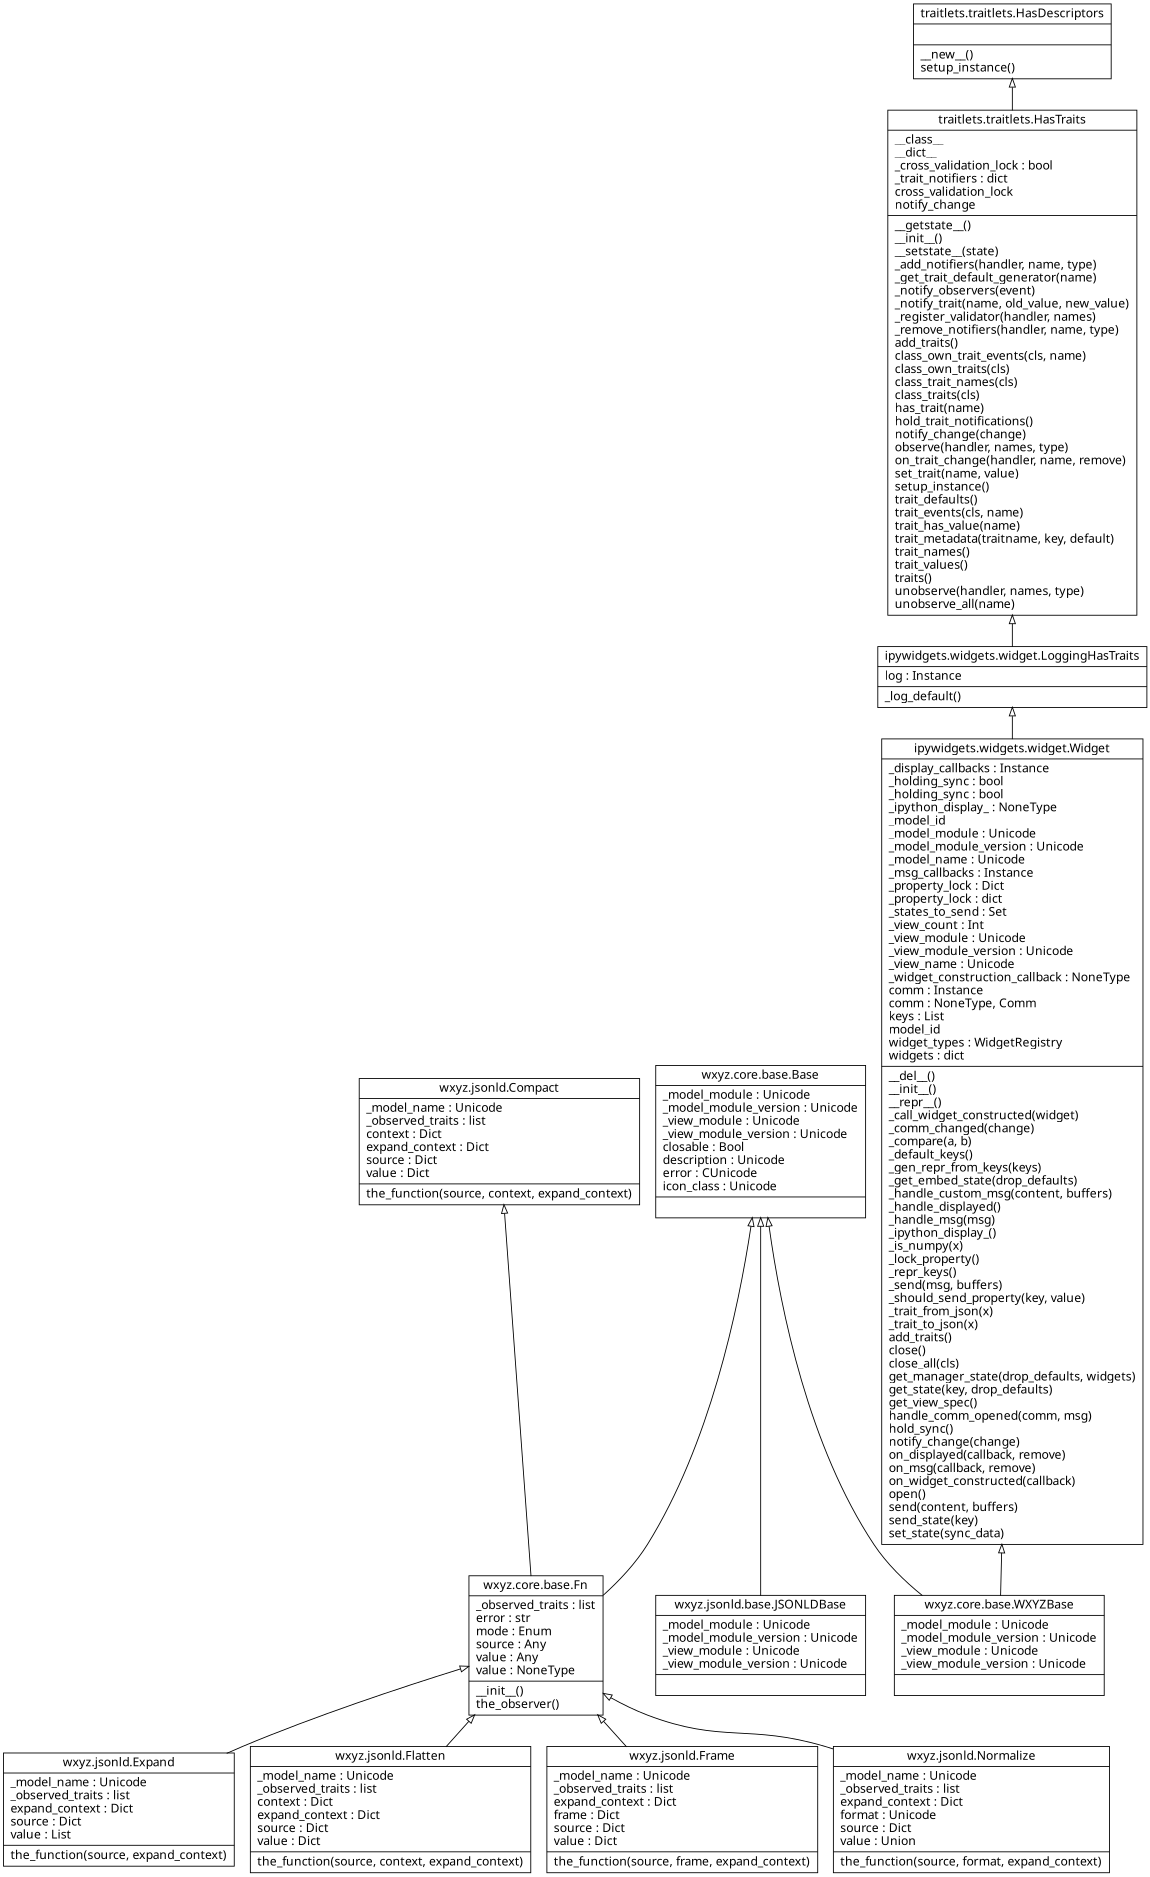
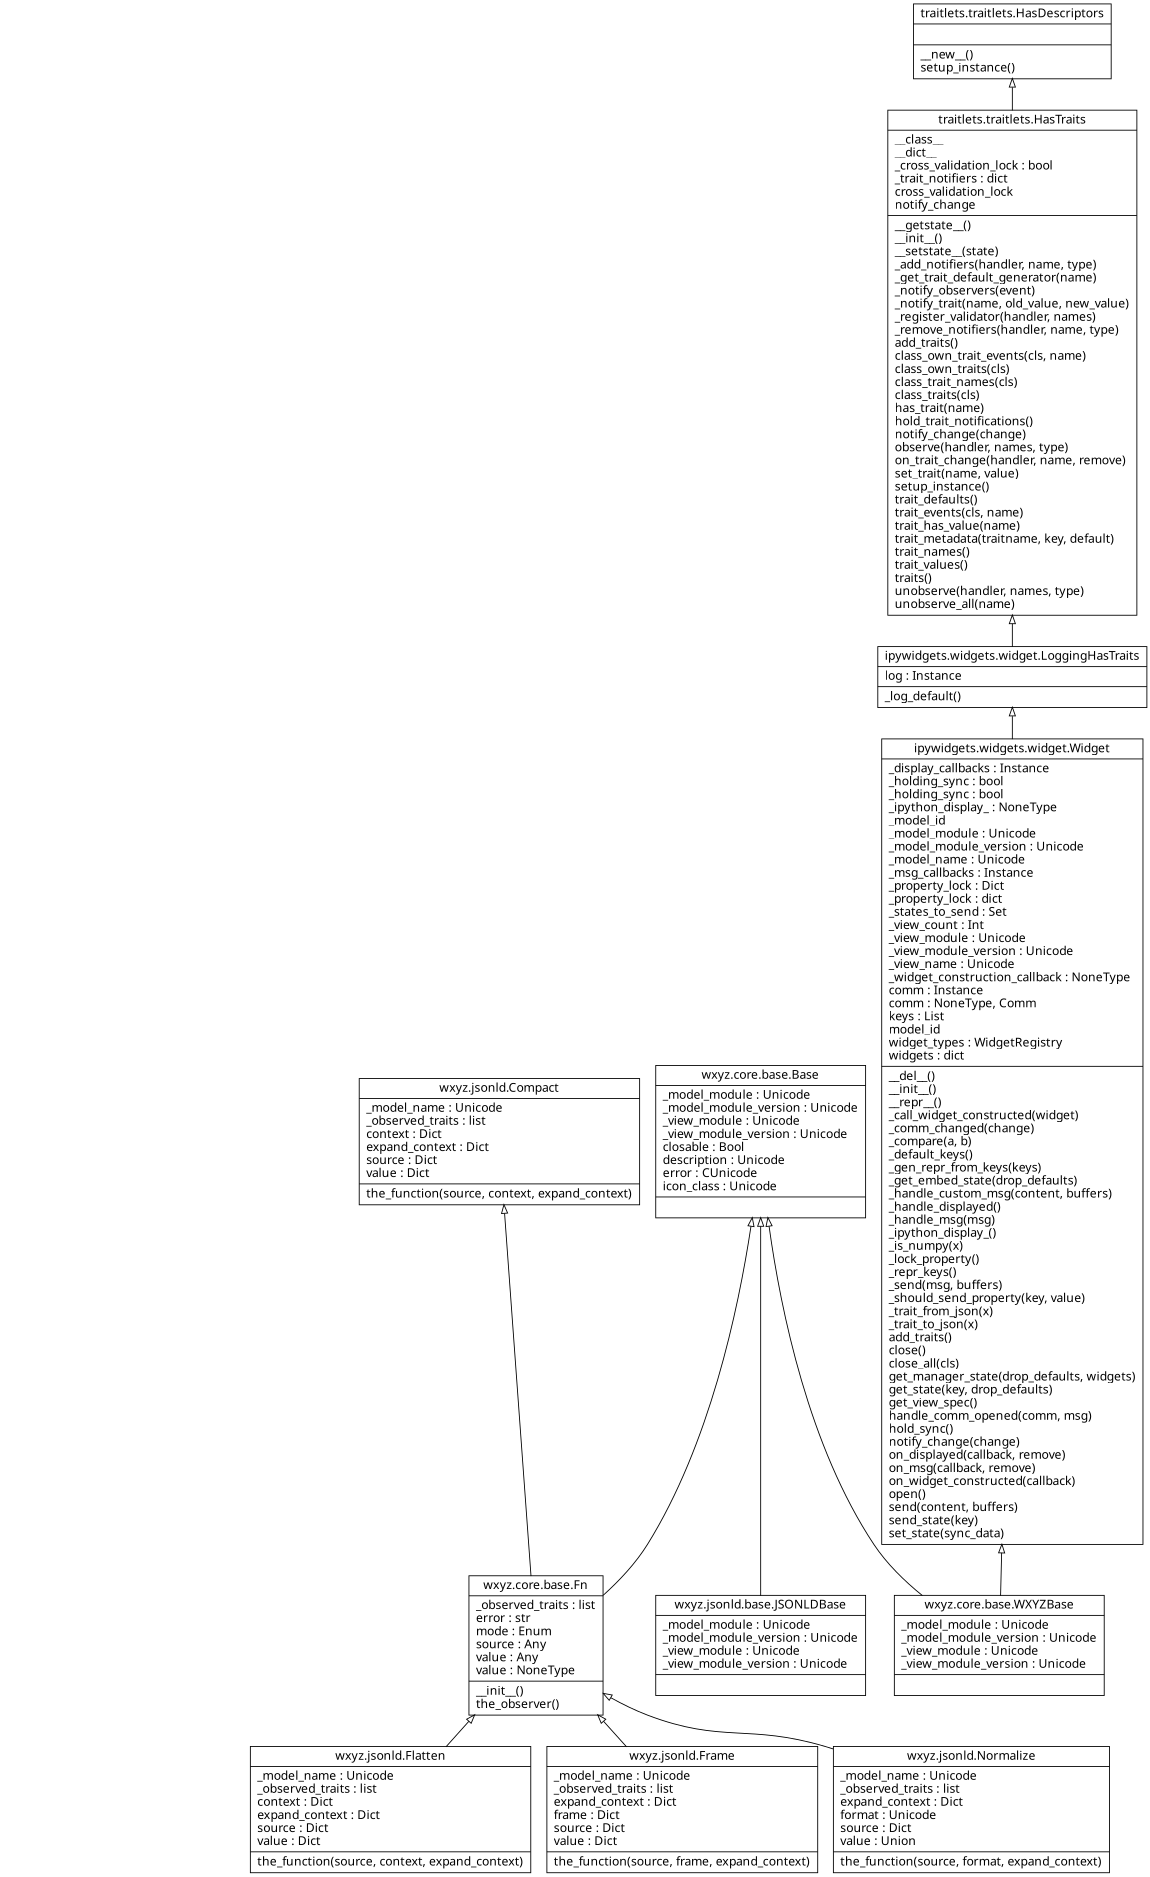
  digraph {
    fontname="sans-serif"
    rankdir=BT
    node [fontname="sans-serif" shape=record]
    edge [arrowhead=empty arrowtail=none fontname="sans-serif"]
    n1 [label="{wxyz.jsonld.base.JSONLDBase|_model_module : Unicode\l_model_module_version : Unicode\l_view_module : Unicode\l_view_module_version : Unicode\l|}"]
    n2 [label="{wxyz.core.base.Base|_model_module : Unicode\l_model_module_version : Unicode\l_view_module : Unicode\l_view_module_version : Unicode\lclosable : Bool\ldescription : Unicode\lerror : CUnicode\licon_class : Unicode\l|}"]
    n3 [label="{wxyz.jsonld.Compact|_model_name : Unicode\l_observed_traits : list\lcontext : Dict\lexpand_context : Dict\lsource : Dict\lvalue : Dict\l|the_function(source, context, expand_context)\l}"]
    n4 [label="{wxyz.core.base.Fn|_observed_traits : list\lerror : str\lmode : Enum\lsource : Any\lvalue : Any\lvalue : NoneType\l|__init__()\lthe_observer()\l}"]
-   n5 [label="{wxyz.jsonld.Expand|_model_name : Unicode\l_observed_traits : list\lexpand_context : Dict\lsource : Dict\lvalue : List\l|the_function(source, expand_context)\l}"]
    n6 [label="{wxyz.jsonld.Flatten|_model_name : Unicode\l_observed_traits : list\lcontext : Dict\lexpand_context : Dict\lsource : Dict\lvalue : Dict\l|the_function(source, context, expand_context)\l}"]
    n7 [label="{wxyz.jsonld.Frame|_model_name : Unicode\l_observed_traits : list\lexpand_context : Dict\lframe : Dict\lsource : Dict\lvalue : Dict\l|the_function(source, frame, expand_context)\l}"]
    n8 [label="{wxyz.jsonld.Normalize|_model_name : Unicode\l_observed_traits : list\lexpand_context : Dict\lformat : Unicode\lsource : Dict\lvalue : Union\l|the_function(source, format, expand_context)\l}"]
    n9 [label="{ipywidgets.widgets.widget.LoggingHasTraits|log : Instance\l|_log_default()\l}"]
    n10 [label="{traitlets.traitlets.HasTraits|__class__\l__dict__\l_cross_validation_lock : bool\l_trait_notifiers : dict\lcross_validation_lock\lnotify_change\l|__getstate__()\l__init__()\l__setstate__(state)\l_add_notifiers(handler, name, type)\l_get_trait_default_generator(name)\l_notify_observers(event)\l_notify_trait(name, old_value, new_value)\l_register_validator(handler, names)\l_remove_notifiers(handler, name, type)\ladd_traits()\lclass_own_trait_events(cls, name)\lclass_own_traits(cls)\lclass_trait_names(cls)\lclass_traits(cls)\lhas_trait(name)\lhold_trait_notifications()\lnotify_change(change)\lobserve(handler, names, type)\lon_trait_change(handler, name, remove)\lset_trait(name, value)\lsetup_instance()\ltrait_defaults()\ltrait_events(cls, name)\ltrait_has_value(name)\ltrait_metadata(traitname, key, default)\ltrait_names()\ltrait_values()\ltraits()\lunobserve(handler, names, type)\lunobserve_all(name)\l}"]
    n11 [label="{traitlets.traitlets.HasDescriptors|\l|__new__()\lsetup_instance()\l}"]
    n12 [label="{ipywidgets.widgets.widget.Widget|_display_callbacks : Instance\l_holding_sync : bool\l_holding_sync : bool\l_ipython_display_ : NoneType\l_model_id\l_model_module : Unicode\l_model_module_version : Unicode\l_model_name : Unicode\l_msg_callbacks : Instance\l_property_lock : Dict\l_property_lock : dict\l_states_to_send : Set\l_view_count : Int\l_view_module : Unicode\l_view_module_version : Unicode\l_view_name : Unicode\l_widget_construction_callback : NoneType\lcomm : Instance\lcomm : NoneType, Comm\lkeys : List\lmodel_id\lwidget_types : WidgetRegistry\lwidgets : dict\l|__del__()\l__init__()\l__repr__()\l_call_widget_constructed(widget)\l_comm_changed(change)\l_compare(a, b)\l_default_keys()\l_gen_repr_from_keys(keys)\l_get_embed_state(drop_defaults)\l_handle_custom_msg(content, buffers)\l_handle_displayed()\l_handle_msg(msg)\l_ipython_display_()\l_is_numpy(x)\l_lock_property()\l_repr_keys()\l_send(msg, buffers)\l_should_send_property(key, value)\l_trait_from_json(x)\l_trait_to_json(x)\ladd_traits()\lclose()\lclose_all(cls)\lget_manager_state(drop_defaults, widgets)\lget_state(key, drop_defaults)\lget_view_spec()\lhandle_comm_opened(comm, msg)\lhold_sync()\lnotify_change(change)\lon_displayed(callback, remove)\lon_msg(callback, remove)\lon_widget_constructed(callback)\lopen()\lsend(content, buffers)\lsend_state(key)\lset_state(sync_data)\l}"]
    n13 [label="{wxyz.core.base.WXYZBase|_model_module : Unicode\l_model_module_version : Unicode\l_view_module : Unicode\l_view_module_version : Unicode\l|}"]
    n1 -> n2
    n4 -> n2
    n4 -> n3
-   n5 -> n4
    n6 -> n4
    n7 -> n4
    n8 -> n4
    n9 -> n10
    n10 -> n11
    n12 -> n9
    n13 -> n2
    n13 -> n12
  }
